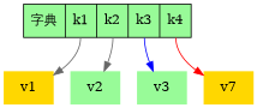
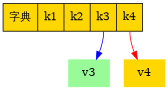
  digraph {
    rankdir=TB
    node [fillcolor=palegreen shape=plaintext style=filled]
    edge [color=gray40]
-   n1 [label="字典 | <k1> k1 | <k2> k2 | <k3> k3  | <k4> k4 " shape=record]
-   v1 [fillcolor=gold]
-   v2
+   n1 [fillcolor=gold label="字典 | <k1> k1 | <k2> k2 | <k3> k3  | <k4> k4 " shape=record]
    v3
-   v4 [fillcolor=gold label=v7]
-   n1 -> v1 [tailport=k1]
-   n1 -> v2 [tailport=k2]
+   v4 [fillcolor=gold]
    n1 -> v3 [color=blue tailport=k3]
    n1 -> v4 [color=red tailport=k4]
  }
